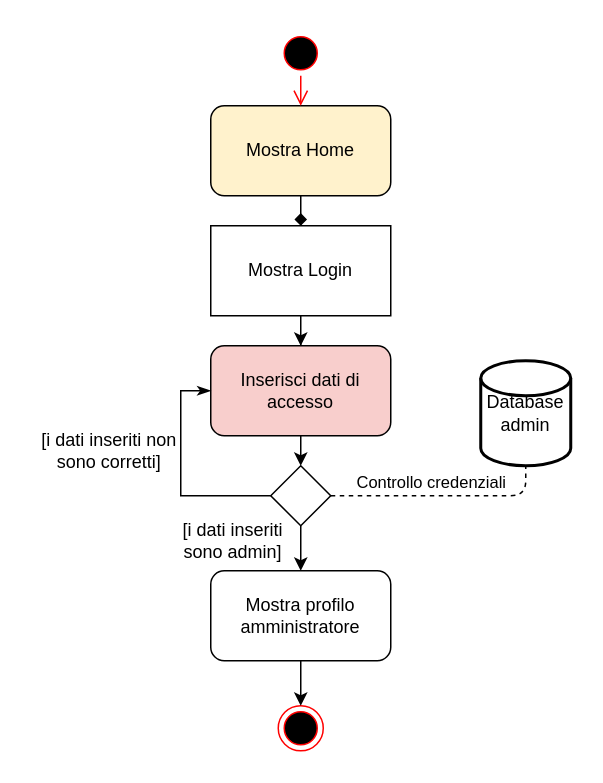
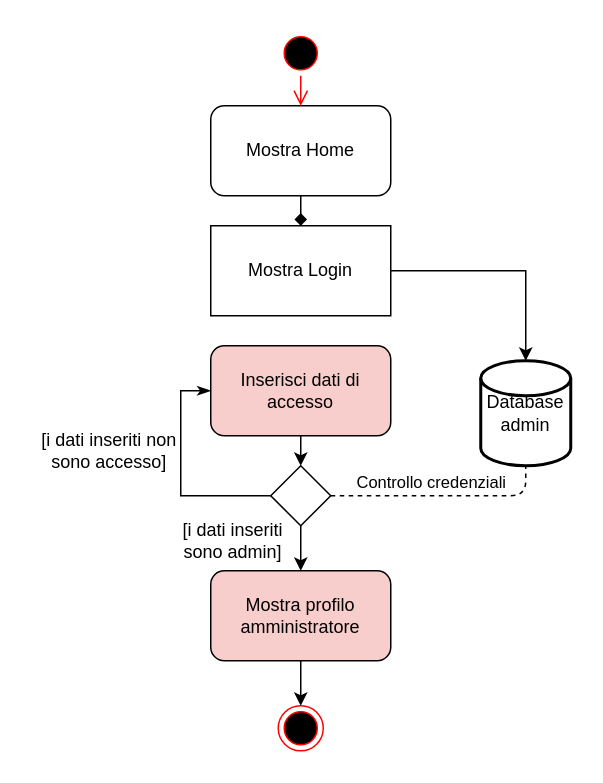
  <mxCell id="0" />
  <mxCell id="1" parent="0" />
  <mxCell id="2" value="" style="edgeStyle=orthogonalEdgeStyle;rounded=0;orthogonalLoop=1;jettySize=auto;html=1;endArrow=diamond;" edge="1" parent="1" source="3" target="5"><mxGeometry relative="1" as="geometry" /></mxCell>
- <mxCell id="3" value="Mostra Home" style="rounded=1;whiteSpace=wrap;html=1;fillColor=#fff2cc;" vertex="1" parent="1"><mxGeometry x="140" y="70" width="120" height="60" as="geometry" /></mxCell>
- <mxCell id="4" value="" style="edgeStyle=orthogonalEdgeStyle;rounded=0;orthogonalLoop=1;jettySize=auto;html=1;" edge="1" parent="1" source="5" target="9"><mxGeometry relative="1" as="geometry" /></mxCell>
+ <mxCell id="3" value="Mostra Home" style="rounded=1;whiteSpace=wrap;html=1;" vertex="1" parent="1"><mxGeometry x="140" y="70" width="120" height="60" as="geometry" /></mxCell>
+ <mxCell id="4" value="" style="edgeStyle=orthogonalEdgeStyle;rounded=0;orthogonalLoop=1;jettySize=auto;html=1;" edge="1" parent="1" source="5" target="18"><mxGeometry relative="1" as="geometry" /></mxCell>
  <mxCell id="5" value="Mostra Login" style="whiteSpace=wrap;html=1;rounded=0;" vertex="1" parent="1"><mxGeometry x="140" y="150" width="120" height="60" as="geometry" /></mxCell>
  <mxCell id="6" value="" style="ellipse;html=1;shape=startState;fillColor=#000000;strokeColor=#ff0000;" vertex="1" parent="1"><mxGeometry x="185" y="20" width="30" height="30" as="geometry" /></mxCell>
  <mxCell id="7" value="" style="edgeStyle=orthogonalEdgeStyle;html=1;verticalAlign=bottom;endArrow=open;endSize=8;strokeColor=#ff0000;entryX=0.5;entryY=0;entryDx=0;entryDy=0;" edge="1" parent="1" source="6" target="3"><mxGeometry relative="1" as="geometry"><mxPoint x="265" y="280" as="targetPoint" /></mxGeometry></mxCell>
  <mxCell id="8" value="" style="edgeStyle=orthogonalEdgeStyle;rounded=0;orthogonalLoop=1;jettySize=auto;html=1;" edge="1" parent="1" source="9"><mxGeometry relative="1" as="geometry"><mxPoint x="200" y="310" as="targetPoint" /><Array as="points"><mxPoint x="200" y="310" /><mxPoint x="200" y="310" /></Array></mxGeometry></mxCell>
  <mxCell id="9" value="Inserisci dati di accesso" style="rounded=1;whiteSpace=wrap;html=1;fillColor=#f8cecc;" vertex="1" parent="1"><mxGeometry x="140" y="230" width="120" height="60" as="geometry" /></mxCell>
  <mxCell id="10" value="" style="edgeStyle=orthogonalEdgeStyle;rounded=0;orthogonalLoop=1;jettySize=auto;html=1;endArrow=classicThin;endFill=1;entryX=0;entryY=0.5;entryDx=0;entryDy=0;exitX=0;exitY=0.5;exitDx=0;exitDy=0;" edge="1" parent="1" source="12" target="9"><mxGeometry relative="1" as="geometry"><mxPoint x="100" y="330" as="targetPoint" /><Array as="points"><mxPoint x="120" y="330" /><mxPoint x="120" y="260" /></Array></mxGeometry></mxCell>
  <mxCell id="11" value="" style="edgeStyle=orthogonalEdgeStyle;rounded=0;orthogonalLoop=1;jettySize=auto;html=1;" edge="1" parent="1" source="12" target="17"><mxGeometry relative="1" as="geometry" /></mxCell>
  <mxCell id="12" value="" style="rhombus;whiteSpace=wrap;html=1;" vertex="1" parent="1"><mxGeometry x="180" y="310" width="40" height="40" as="geometry" /></mxCell>
  <mxCell id="13" value="" style="ellipse;html=1;shape=endState;fillColor=#000000;strokeColor=#ff0000;" vertex="1" parent="1"><mxGeometry x="185" y="470" width="30" height="30" as="geometry" /></mxCell>
  <mxCell id="14" value="[i dati inseriti sono admin]" style="text;html=1;strokeColor=none;fillColor=none;align=center;verticalAlign=middle;whiteSpace=wrap;rounded=0;" vertex="1" parent="1"><mxGeometry x="110" y="350" width="90" height="20" as="geometry" /></mxCell>
- <mxCell id="15" value="[i dati inseriti non sono corretti]" style="text;html=1;strokeColor=none;fillColor=none;align=center;verticalAlign=middle;whiteSpace=wrap;rounded=0;" vertex="1" parent="1"><mxGeometry x="20" y="290" width="105" height="20" as="geometry" /></mxCell>
+ <mxCell id="15" value="[i dati inseriti non sono accesso]" style="text;html=1;strokeColor=none;fillColor=none;align=center;verticalAlign=middle;whiteSpace=wrap;rounded=0;" vertex="1" parent="1"><mxGeometry x="20" y="290" width="105" height="20" as="geometry" /></mxCell>
  <mxCell id="16" value="" style="edgeStyle=orthogonalEdgeStyle;rounded=0;orthogonalLoop=1;jettySize=auto;html=1;" edge="1" parent="1" source="17" target="13"><mxGeometry relative="1" as="geometry" /></mxCell>
- <mxCell id="17" value="Mostra profilo&lt;br&gt;amministratore" style="rounded=1;whiteSpace=wrap;html=1;" vertex="1" parent="1"><mxGeometry x="140" y="380" width="120" height="60" as="geometry" /></mxCell>
+ <mxCell id="17" value="Mostra profilo&lt;br&gt;amministratore" style="rounded=1;whiteSpace=wrap;html=1;fillColor=#f8cecc;" vertex="1" parent="1"><mxGeometry x="140" y="380" width="120" height="60" as="geometry" /></mxCell>
  <mxCell id="18" value="Database admin" style="strokeWidth=2;html=1;shape=mxgraph.flowchart.database;whiteSpace=wrap;" vertex="1" parent="1"><mxGeometry x="320" y="240" width="60" height="70" as="geometry" /></mxCell>
  <mxCell id="19" value="" style="endArrow=none;dashed=1;html=1;exitX=1;exitY=0.5;exitDx=0;exitDy=0;entryX=0.5;entryY=1;entryDx=0;entryDy=0;entryPerimeter=0;" edge="1" parent="1" source="12" target="18"><mxGeometry width="50" height="50" relative="1" as="geometry"><mxPoint x="270" y="290" as="sourcePoint" /><mxPoint x="320" y="240" as="targetPoint" /><Array as="points"><mxPoint x="350" y="330" /></Array></mxGeometry></mxCell>
  <mxCell id="20" value="Controllo credenziali" style="edgeLabel;html=1;align=center;verticalAlign=middle;resizable=0;points=[];" vertex="1" connectable="0" parent="19"><mxGeometry x="0.129" y="3" relative="1" as="geometry"><mxPoint x="-19" y="-7" as="offset" /></mxGeometry></mxCell>
